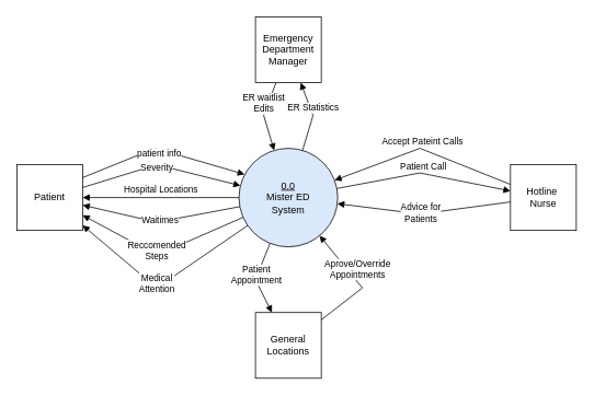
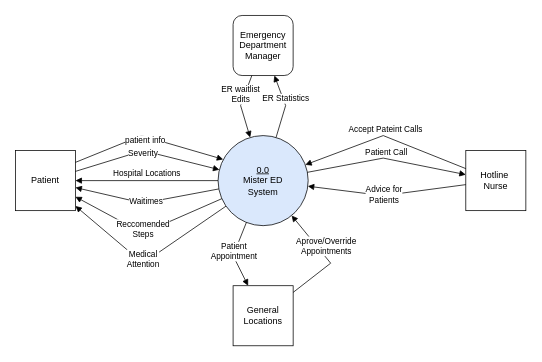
  <mxCell id="0" />
  <mxCell id="1" parent="0" />
  <mxCell id="2" value="&lt;div&gt;&lt;u&gt;0.0&lt;/u&gt;&lt;/div&gt;Mister ED&lt;div&gt;System&lt;/div&gt;" style="ellipse;whiteSpace=wrap;html=1;aspect=fixed;fillColor=#dae8fc;" parent="1" vertex="1"><mxGeometry x="290" y="180" width="120" height="120" as="geometry" /></mxCell>
  <mxCell id="3" value="Patient" style="whiteSpace=wrap;html=1;aspect=fixed;" parent="1" vertex="1"><mxGeometry x="20" y="200" width="80" height="80" as="geometry" /></mxCell>
  <mxCell id="4" value="Hotline&amp;nbsp;&lt;div&gt;Nurse&lt;/div&gt;" style="whiteSpace=wrap;html=1;aspect=fixed;" parent="1" vertex="1"><mxGeometry x="620" y="200" width="80" height="80" as="geometry" /></mxCell>
  <mxCell id="5" value="General Locations" style="whiteSpace=wrap;html=1;aspect=fixed;" parent="1" vertex="1"><mxGeometry x="310" y="380" width="80" height="80" as="geometry" /></mxCell>
- <mxCell id="6" value="Emergency Department Manager" style="whiteSpace=wrap;html=1;aspect=fixed;" parent="1" vertex="1"><mxGeometry x="310" y="20" width="80" height="80" as="geometry" /></mxCell>
+ <mxCell id="6" value="Emergency Department Manager" style="whiteSpace=wrap;html=1;aspect=fixed;rounded=1;" parent="1" vertex="1"><mxGeometry x="310" y="20" width="80" height="80" as="geometry" /></mxCell>
  <mxCell id="7" value="" style="html=1;verticalAlign=bottom;endArrow=block;curved=0;rounded=0;" parent="1" source="3" target="2" edge="1"><mxGeometry width="80" relative="1" as="geometry"><mxPoint x="160" y="210" as="sourcePoint" /><mxPoint x="240" y="210" as="targetPoint" /><Array as="points"><mxPoint x="190" y="200" /></Array></mxGeometry></mxCell>
  <mxCell id="8" value="Severity" style="edgeLabel;html=1;align=center;verticalAlign=middle;resizable=0;points=[];" vertex="1" connectable="0" parent="7"><mxGeometry x="0.196" y="2" relative="1" as="geometry"><mxPoint x="-25" y="-1" as="offset" /></mxGeometry></mxCell>
  <mxCell id="9" value="" style="html=1;verticalAlign=bottom;endArrow=block;curved=0;rounded=0;" parent="1" source="2" target="3" edge="1"><mxGeometry width="80" relative="1" as="geometry"><mxPoint x="150" y="300" as="sourcePoint" /><mxPoint x="230" y="300" as="targetPoint" /><Array as="points"><mxPoint x="190" y="270" /></Array></mxGeometry></mxCell>
  <mxCell id="10" value="Waitimes" style="edgeLabel;html=1;align=center;verticalAlign=middle;resizable=0;points=[];" vertex="1" connectable="0" parent="9"><mxGeometry x="-0.083" y="1" relative="1" as="geometry"><mxPoint x="-10" y="-1" as="offset" /></mxGeometry></mxCell>
  <mxCell id="11" value="Hospital Locations" style="html=1;verticalAlign=bottom;endArrow=block;curved=0;rounded=0;" parent="1" source="2" target="3" edge="1"><mxGeometry width="80" relative="1" as="geometry"><mxPoint x="150" y="350" as="sourcePoint" /><mxPoint x="230" y="350" as="targetPoint" /></mxGeometry></mxCell>
  <mxCell id="12" value="Patient Call" style="html=1;verticalAlign=bottom;endArrow=block;curved=0;rounded=0;" parent="1" source="2" target="4" edge="1"><mxGeometry width="80" relative="1" as="geometry"><mxPoint x="460" y="190" as="sourcePoint" /><mxPoint x="540" y="190" as="targetPoint" /><Array as="points"><mxPoint x="510" y="210" /></Array></mxGeometry></mxCell>
  <mxCell id="13" value="" style="html=1;verticalAlign=bottom;endArrow=block;curved=0;rounded=0;" parent="1" source="4" target="2" edge="1"><mxGeometry x="-0.153" y="-7" width="80" relative="1" as="geometry"><mxPoint x="420" y="300" as="sourcePoint" /><mxPoint x="500" y="300" as="targetPoint" /><Array as="points"><mxPoint x="510" y="260" /></Array><mxPoint as="offset" /></mxGeometry></mxCell>
  <mxCell id="14" value="Advice for&lt;div&gt;Patients&lt;/div&gt;" style="edgeLabel;html=1;align=center;verticalAlign=middle;resizable=0;points=[];" vertex="1" connectable="0" parent="13"><mxGeometry x="-0.167" y="2" relative="1" as="geometry"><mxPoint x="-23" as="offset" /></mxGeometry></mxCell>
  <mxCell id="15" value="Patient&lt;div&gt;Appointment&lt;/div&gt;" style="html=1;verticalAlign=bottom;endArrow=block;curved=0;rounded=0;" parent="1" source="2" target="5" edge="1"><mxGeometry x="0.234" y="-4" width="80" relative="1" as="geometry"><mxPoint x="190" y="300" as="sourcePoint" /><mxPoint x="270" y="300" as="targetPoint" /><Array as="points"><mxPoint x="310" y="340" /></Array><mxPoint as="offset" /></mxGeometry></mxCell>
  <mxCell id="16" value="ER waitlist&lt;div&gt;Edits&lt;/div&gt;" style="html=1;verticalAlign=bottom;endArrow=block;curved=0;rounded=0;" parent="1" source="6" target="2" edge="1"><mxGeometry width="80" relative="1" as="geometry"><mxPoint x="340" y="140" as="sourcePoint" /><mxPoint x="420" y="140" as="targetPoint" /><Array as="points"><mxPoint x="320" y="140" /></Array></mxGeometry></mxCell>
  <mxCell id="17" value="ER Statistics" style="html=1;verticalAlign=bottom;endArrow=block;curved=0;rounded=0;" parent="1" source="2" target="6" edge="1"><mxGeometry width="80" relative="1" as="geometry"><mxPoint x="400" y="140" as="sourcePoint" /><mxPoint x="480" y="140" as="targetPoint" /><Array as="points"><mxPoint x="380" y="140" /></Array></mxGeometry></mxCell>
  <mxCell id="18" value="Reccomended&lt;div&gt;Steps&lt;/div&gt;" style="html=1;verticalAlign=bottom;endArrow=block;curved=0;rounded=0;" parent="1" source="2" target="3" edge="1"><mxGeometry x="0.057" y="10" width="80" relative="1" as="geometry"><mxPoint x="140" y="360" as="sourcePoint" /><mxPoint x="220" y="360" as="targetPoint" /><Array as="points"><mxPoint x="190" y="310" /></Array><mxPoint x="5" y="1" as="offset" /></mxGeometry></mxCell>
  <mxCell id="19" value="Medical&lt;div&gt;Attention&lt;/div&gt;" style="html=1;verticalAlign=bottom;endArrow=block;curved=0;rounded=0;" parent="1" source="2" target="3" edge="1"><mxGeometry x="0.065" y="10" width="80" relative="1" as="geometry"><mxPoint x="140" y="350" as="sourcePoint" /><mxPoint x="220" y="350" as="targetPoint" /><Array as="points"><mxPoint x="190" y="350" /></Array><mxPoint x="6" y="2" as="offset" /></mxGeometry></mxCell>
  <mxCell id="20" value="Aprove/Override&lt;div&gt;Appointments&lt;/div&gt;" style="html=1;verticalAlign=bottom;endArrow=block;curved=0;rounded=0;" parent="1" source="5" target="2" edge="1"><mxGeometry width="80" relative="1" as="geometry"><mxPoint x="410" y="380" as="sourcePoint" /><mxPoint x="490" y="380" as="targetPoint" /><Array as="points"><mxPoint x="440" y="350" /></Array></mxGeometry></mxCell>
  <mxCell id="21" value="Accept Pateint Calls" style="html=1;verticalAlign=bottom;endArrow=block;curved=0;rounded=0;" parent="1" source="4" target="2" edge="1"><mxGeometry width="80" relative="1" as="geometry"><mxPoint x="480" y="140" as="sourcePoint" /><mxPoint x="560" y="140" as="targetPoint" /><Array as="points"><mxPoint x="510" y="180" /></Array></mxGeometry></mxCell>
  <mxCell id="22" value="" style="html=1;verticalAlign=bottom;endArrow=block;curved=0;rounded=0;exitX=1;exitY=0.196;exitDx=0;exitDy=0;exitPerimeter=0;entryX=0.057;entryY=0.264;entryDx=0;entryDy=0;entryPerimeter=0;" edge="1" parent="1" source="3" target="2"><mxGeometry width="80" relative="1" as="geometry"><mxPoint x="98" y="208" as="sourcePoint" /><mxPoint x="290" y="205" as="targetPoint" /><Array as="points"><mxPoint x="188" y="180" /></Array></mxGeometry></mxCell>
  <mxCell id="23" value="patient info" style="edgeLabel;html=1;align=center;verticalAlign=middle;resizable=0;points=[];" vertex="1" connectable="0" parent="22"><mxGeometry x="0.196" y="2" relative="1" as="geometry"><mxPoint x="-25" y="-1" as="offset" /></mxGeometry></mxCell>
